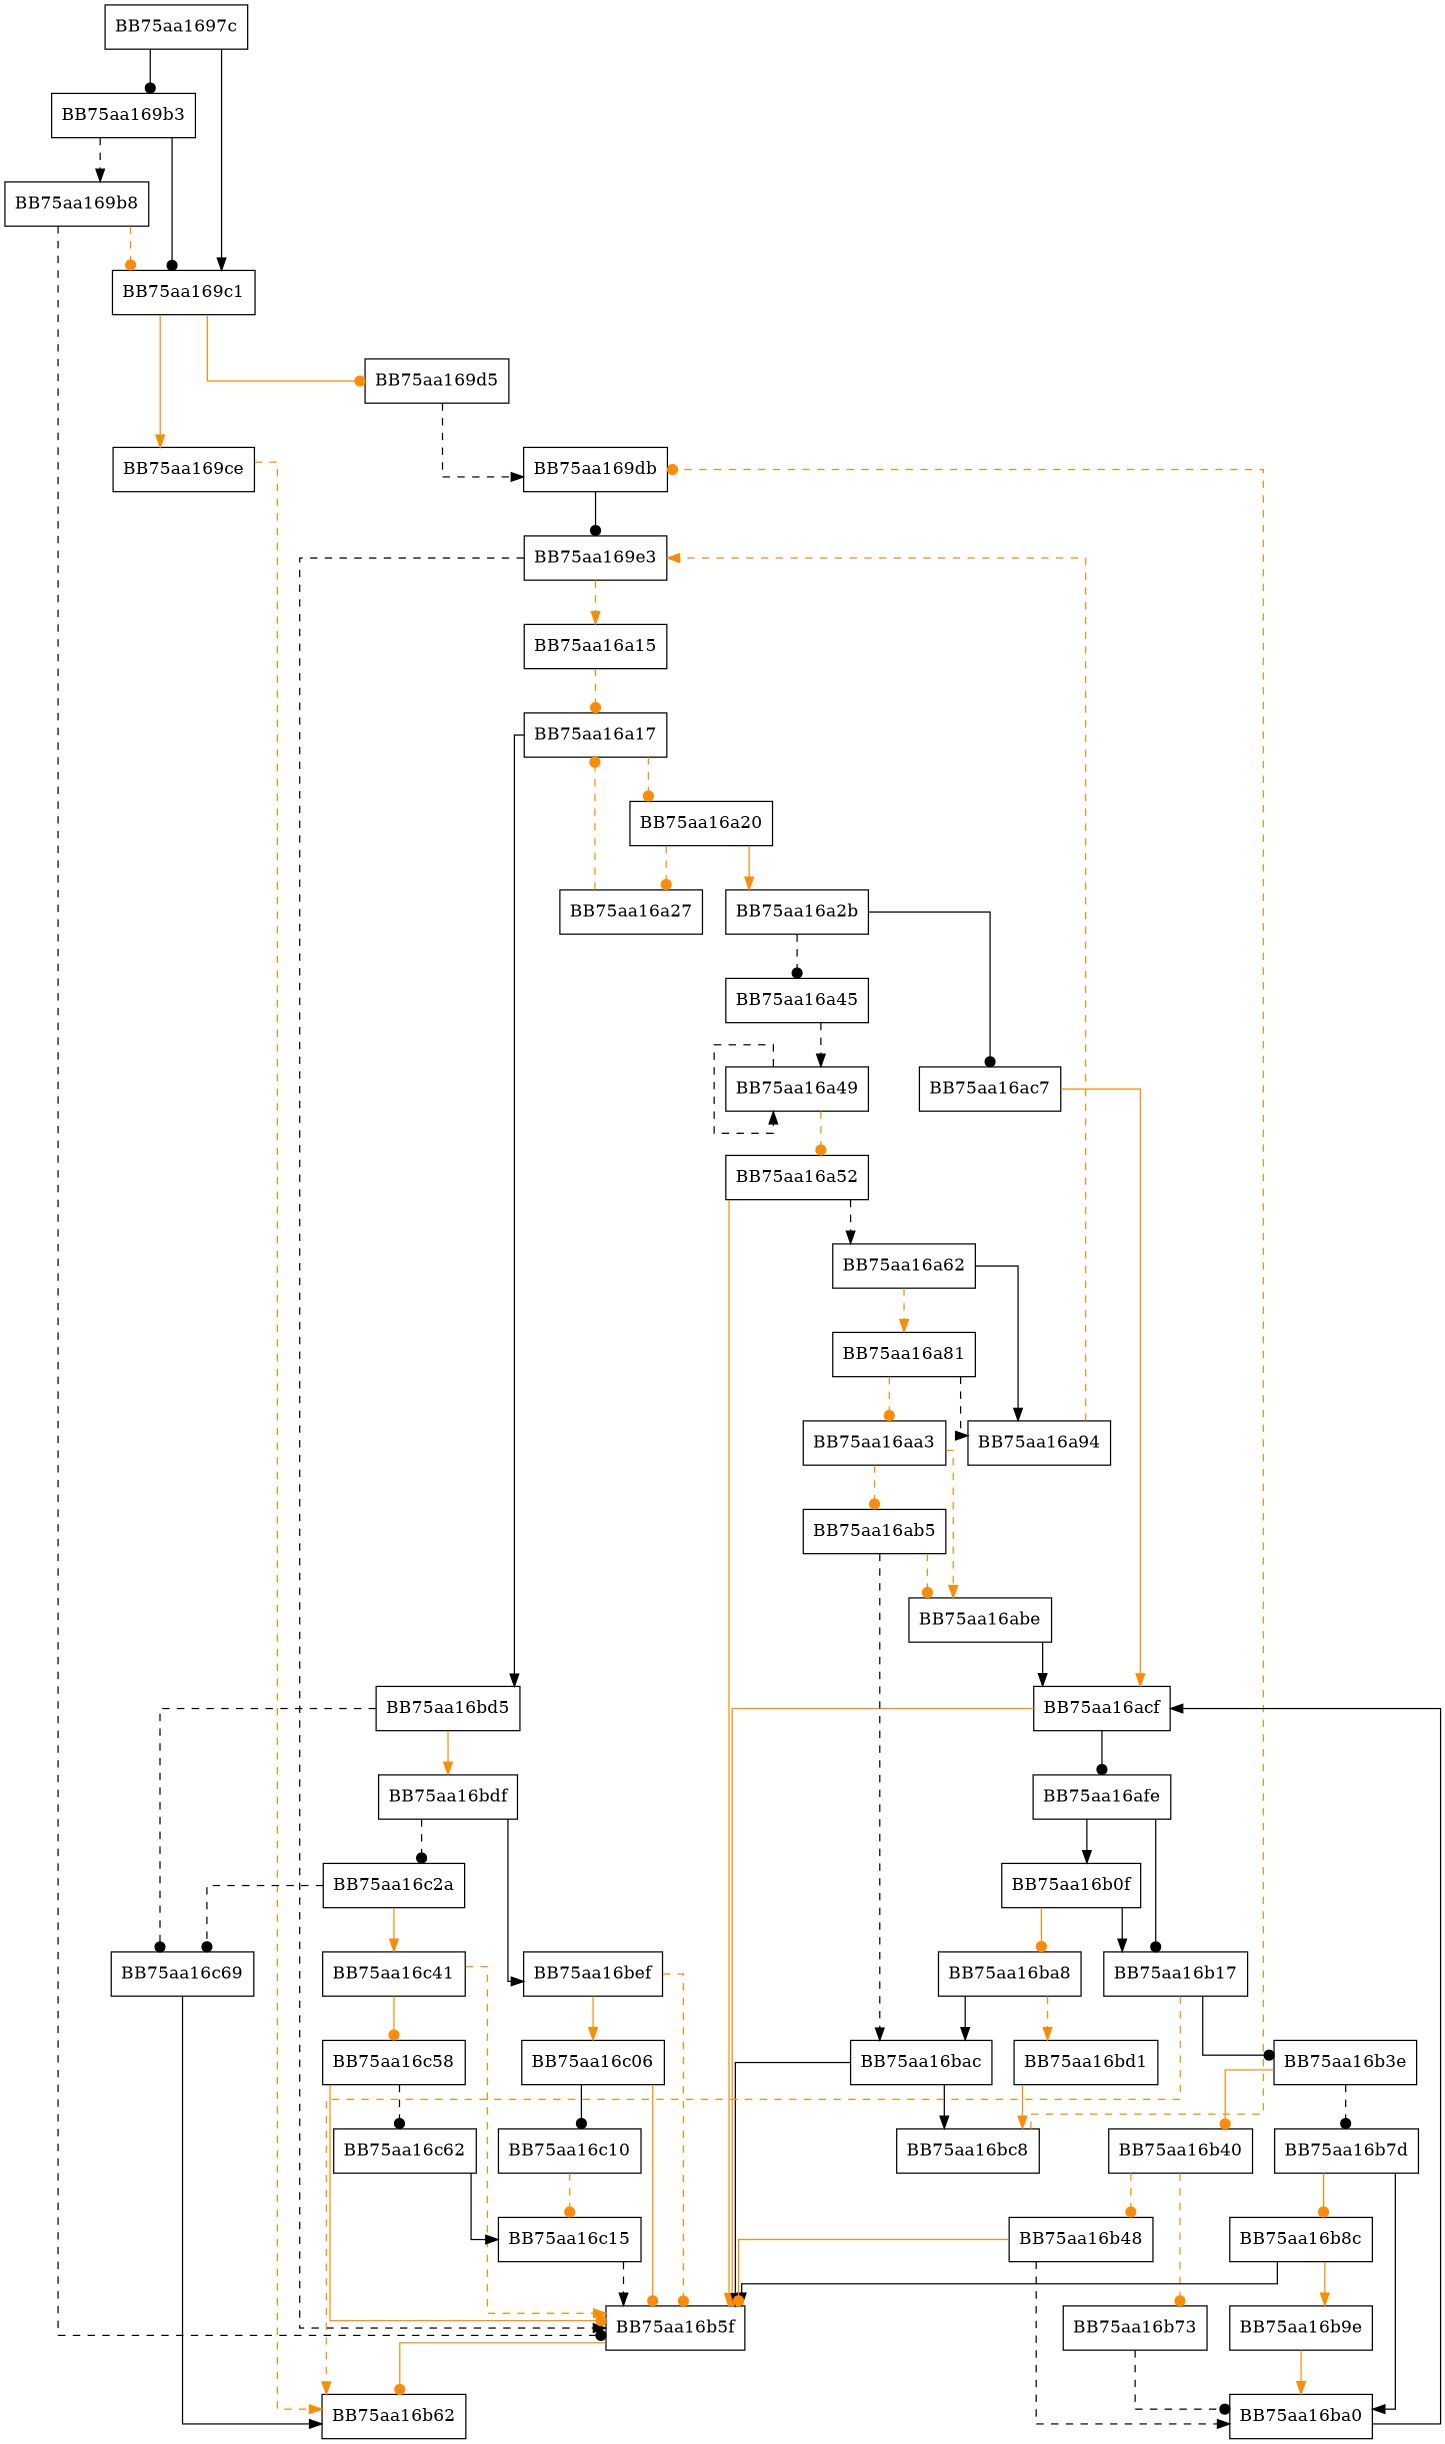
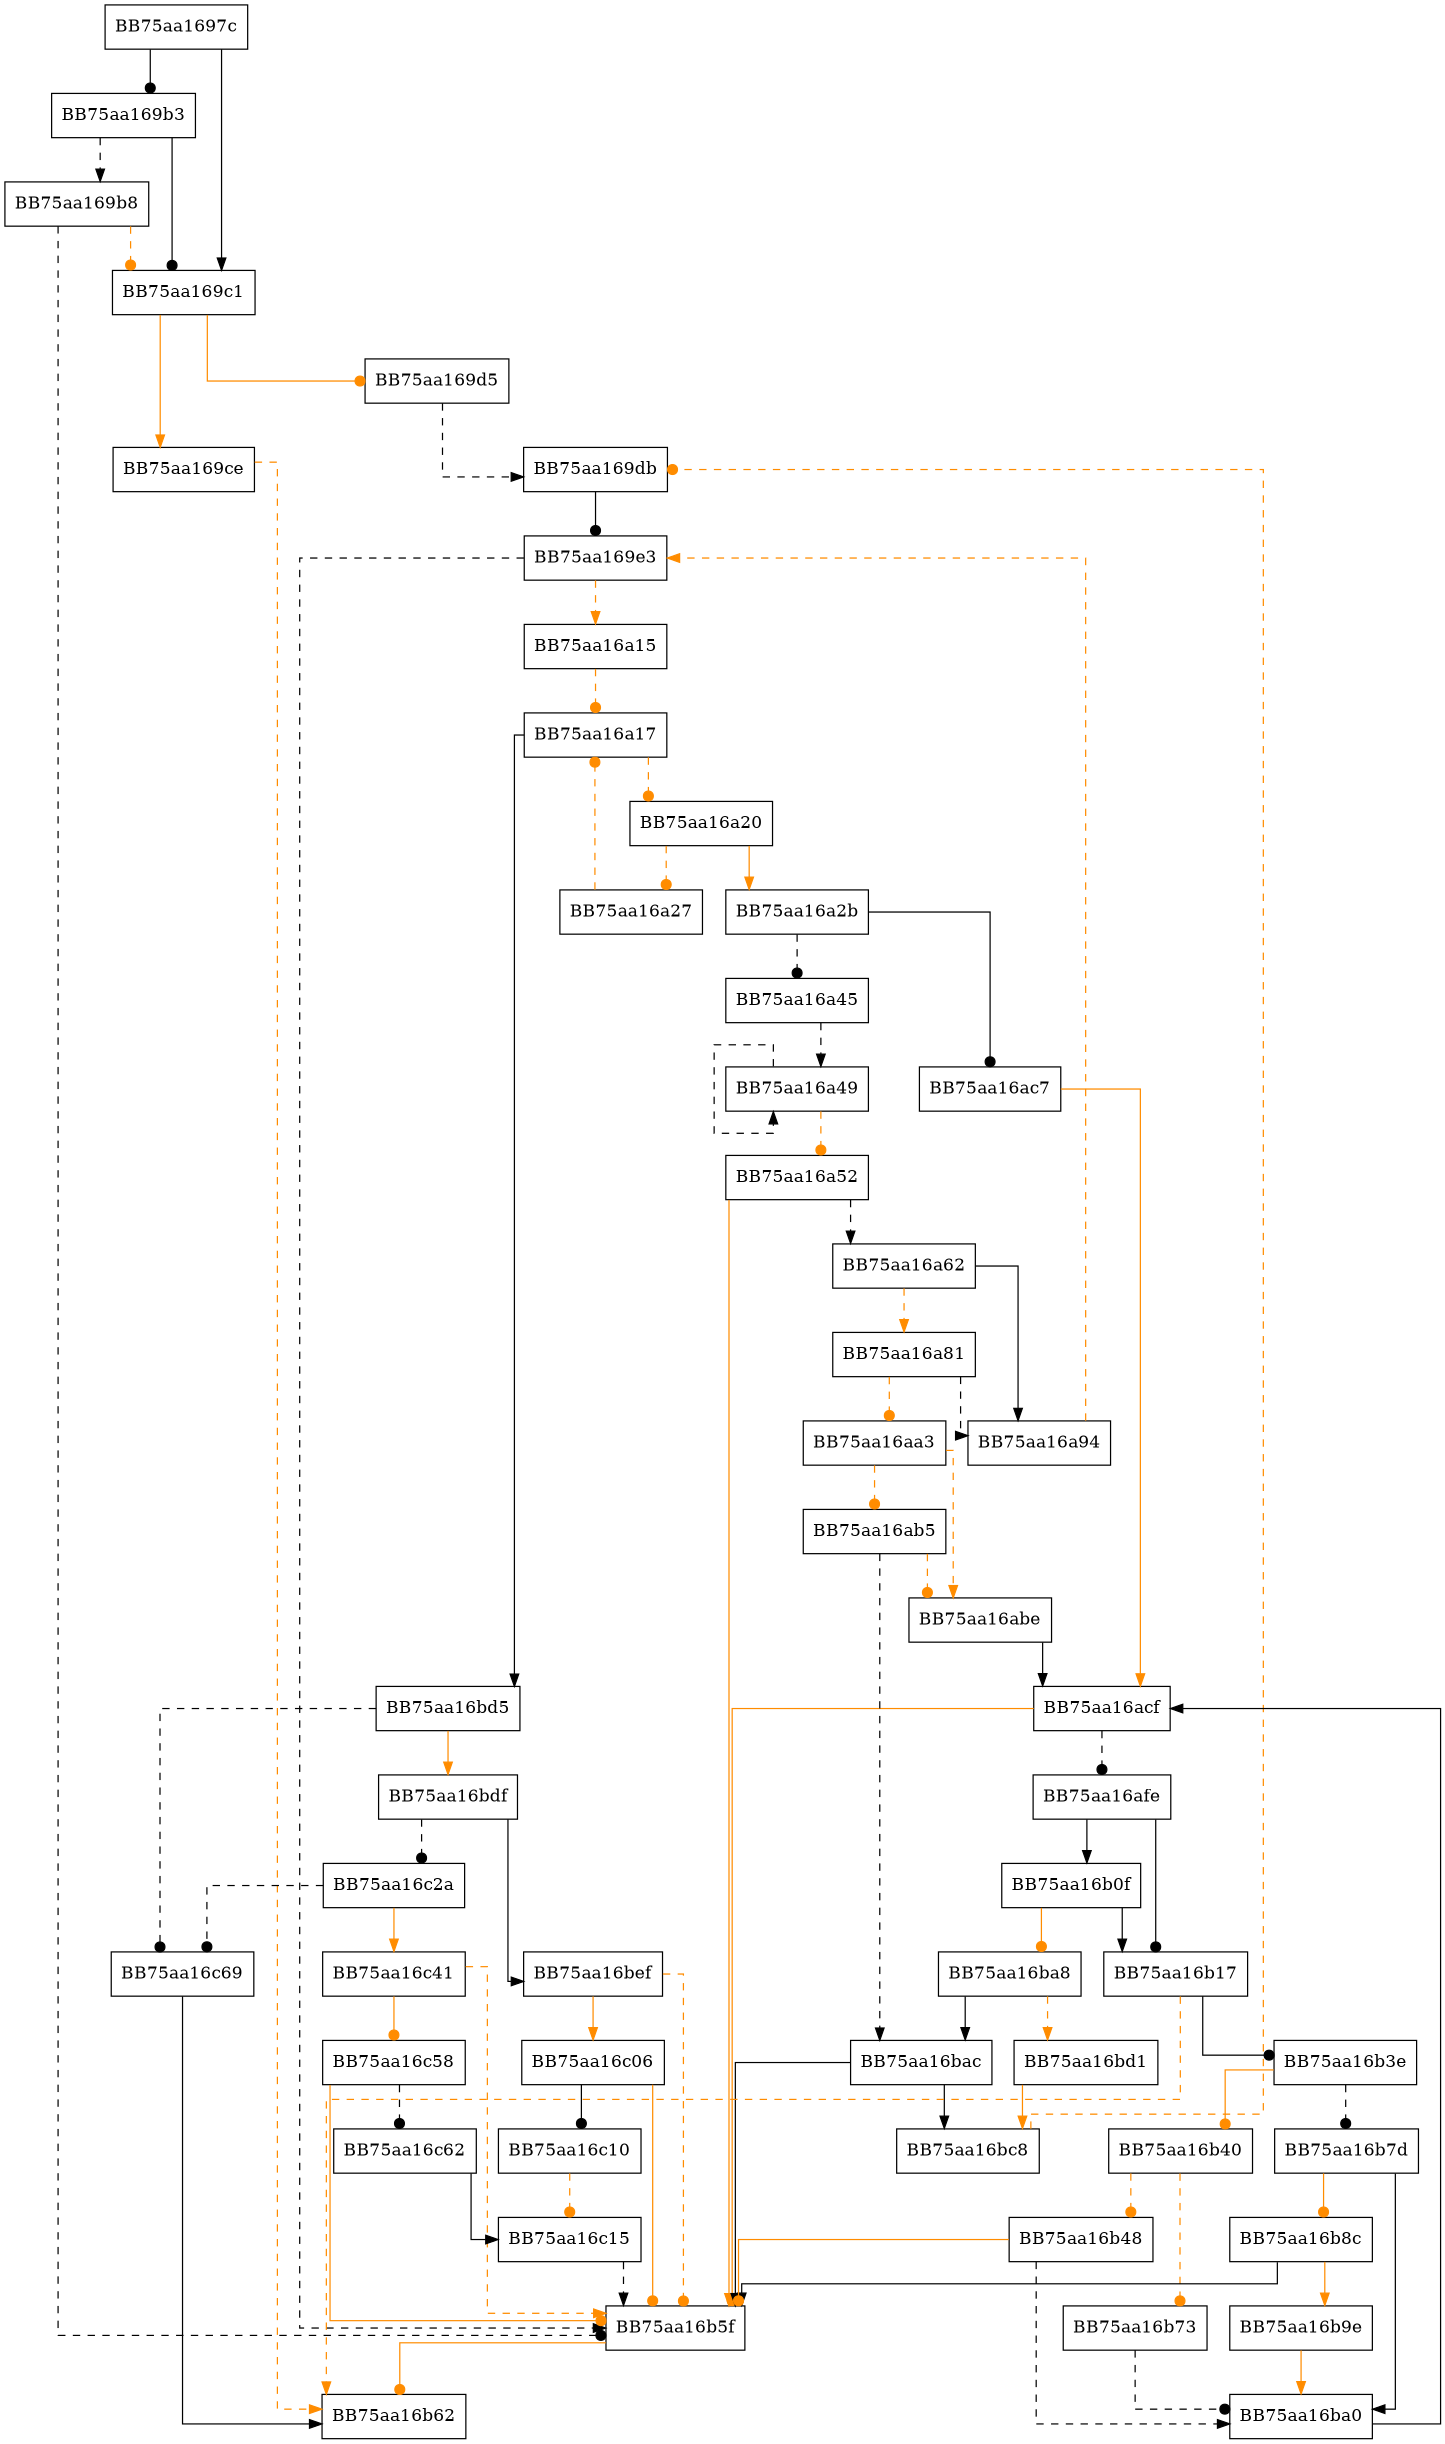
  digraph {
    splines=ortho
    node [shape=box]
    edge [arrowhead=normal color=darkorange style=solid]
    BB75aa1697c
    BB75aa169c1
    BB75aa169b3
    BB75aa169d5
    BB75aa169ce
    BB75aa169b8
    BB75aa169db
    BB75aa16b62
    BB75aa16b5f
    BB75aa169e3
    BB75aa16a15
    BB75aa16a17
    BB75aa16bd5
    BB75aa16a20
    BB75aa16c69
    BB75aa16bdf
    BB75aa16a2b
    BB75aa16a27
    BB75aa16c2a
    BB75aa16bef
    BB75aa16ac7
    BB75aa16a45
    BB75aa16acf
    BB75aa16a49
    BB75aa16afe
    BB75aa16a52
    BB75aa16a62
    BB75aa16a94
    BB75aa16a81
    BB75aa16aa3
    BB75aa16abe
    BB75aa16ab5
    BB75aa16bac
    BB75aa16bc8
    BB75aa16b17
    BB75aa16b0f
    BB75aa16b3e
    BB75aa16ba8
    BB75aa16b7d
    BB75aa16b40
    BB75aa16bd1
    BB75aa16ba0
    BB75aa16b8c
    BB75aa16b73
    BB75aa16b48
    BB75aa16b9e
    BB75aa16c41
    BB75aa16c06
    BB75aa16c58
    BB75aa16c10
    BB75aa16c15
    BB75aa16c62
    BB75aa1697c -> BB75aa169c1 [color=black]
    BB75aa1697c -> BB75aa169b3 [arrowhead=dot color=black]
    BB75aa169c1 -> BB75aa169d5 [arrowhead=dot]
    BB75aa169c1 -> BB75aa169ce
    BB75aa169b3 -> BB75aa169c1 [arrowhead=dot color=black]
    BB75aa169b3 -> BB75aa169b8 [color=black style=dashed]
    BB75aa169d5 -> BB75aa169db [color=black style=dashed]
    BB75aa169ce -> BB75aa16b62 [style=dashed]
    BB75aa169b8 -> BB75aa169c1 [arrowhead=dot style=dashed]
    BB75aa169b8 -> BB75aa16b5f [arrowhead=dot color=black style=dashed]
    BB75aa169db -> BB75aa169e3 [arrowhead=dot color=black]
    BB75aa16b5f -> BB75aa16b62 [arrowhead=dot]
    BB75aa169e3 -> BB75aa16b5f [color=black style=dashed]
    BB75aa169e3 -> BB75aa16a15 [style=dashed]
    BB75aa16a15 -> BB75aa16a17 [arrowhead=dot style=dashed]
    BB75aa16a17 -> BB75aa16bd5 [color=black]
    BB75aa16a17 -> BB75aa16a20 [arrowhead=dot style=dashed]
    BB75aa16bd5 -> BB75aa16c69 [arrowhead=dot color=black style=dashed]
    BB75aa16bd5 -> BB75aa16bdf
    BB75aa16a20 -> BB75aa16a2b
    BB75aa16a20 -> BB75aa16a27 [arrowhead=dot style=dashed]
    BB75aa16c69 -> BB75aa16b62 [color=black]
    BB75aa16bdf -> BB75aa16c2a [arrowhead=dot color=black style=dashed]
    BB75aa16bdf -> BB75aa16bef [color=black]
    BB75aa16a2b -> BB75aa16ac7 [arrowhead=dot color=black]
    BB75aa16a2b -> BB75aa16a45 [arrowhead=dot color=black style=dashed]
    BB75aa16a27 -> BB75aa16a17 [arrowhead=dot style=dashed]
    BB75aa16c2a -> BB75aa16c69 [arrowhead=dot color=black style=dashed]
    BB75aa16c2a -> BB75aa16c41
    BB75aa16bef -> BB75aa16b5f [arrowhead=dot style=dashed]
    BB75aa16bef -> BB75aa16c06
    BB75aa16ac7 -> BB75aa16acf
    BB75aa16a45 -> BB75aa16a49 [color=black style=dashed]
    BB75aa16acf -> BB75aa16b5f [arrowhead=dot]
-   BB75aa16acf -> BB75aa16afe [arrowhead=dot color=black]
+   BB75aa16acf -> BB75aa16afe [arrowhead=dot color=black style=dashed]
    BB75aa16a49 -> BB75aa16a49 [color=black style=dashed]
    BB75aa16a49 -> BB75aa16a52 [arrowhead=dot style=dashed]
    BB75aa16afe -> BB75aa16b17 [arrowhead=dot color=black]
    BB75aa16afe -> BB75aa16b0f [color=black]
    BB75aa16a52 -> BB75aa16b5f
    BB75aa16a52 -> BB75aa16a62 [color=black style=dashed]
    BB75aa16a62 -> BB75aa16a94 [color=black]
    BB75aa16a62 -> BB75aa16a81 [style=dashed]
    BB75aa16a94 -> BB75aa169e3 [style=dashed]
    BB75aa16a81 -> BB75aa16a94 [color=black style=dashed]
    BB75aa16a81 -> BB75aa16aa3 [arrowhead=dot style=dashed]
    BB75aa16aa3 -> BB75aa16abe [style=dashed]
    BB75aa16aa3 -> BB75aa16ab5 [arrowhead=dot style=dashed]
    BB75aa16abe -> BB75aa16acf [color=black]
    BB75aa16ab5 -> BB75aa16abe [arrowhead=dot style=dashed]
    BB75aa16ab5 -> BB75aa16bac [color=black style=dashed]
    BB75aa16bac -> BB75aa16b5f [color=black]
    BB75aa16bac -> BB75aa16bc8 [color=black]
    BB75aa16bc8 -> BB75aa169db [arrowhead=dot style=dashed]
    BB75aa16b17 -> BB75aa16b62 [style=dashed]
    BB75aa16b17 -> BB75aa16b3e [arrowhead=dot color=black]
    BB75aa16b0f -> BB75aa16b17 [color=black]
    BB75aa16b0f -> BB75aa16ba8 [arrowhead=dot]
    BB75aa16b3e -> BB75aa16b7d [arrowhead=dot color=black style=dashed]
    BB75aa16b3e -> BB75aa16b40 [arrowhead=dot]
    BB75aa16ba8 -> BB75aa16bac [color=black]
    BB75aa16ba8 -> BB75aa16bd1 [style=dashed]
    BB75aa16b7d -> BB75aa16ba0 [color=black]
    BB75aa16b7d -> BB75aa16b8c [arrowhead=dot]
    BB75aa16b40 -> BB75aa16b73 [arrowhead=dot style=dashed]
    BB75aa16b40 -> BB75aa16b48 [arrowhead=dot style=dashed]
    BB75aa16bd1 -> BB75aa16bc8
    BB75aa16ba0 -> BB75aa16acf [color=black]
    BB75aa16b8c -> BB75aa16b5f [color=black]
    BB75aa16b8c -> BB75aa16b9e
    BB75aa16b73 -> BB75aa16ba0 [arrowhead=dot color=black style=dashed]
    BB75aa16b48 -> BB75aa16b5f [arrowhead=dot]
    BB75aa16b48 -> BB75aa16ba0 [color=black style=dashed]
    BB75aa16b9e -> BB75aa16ba0
    BB75aa16c41 -> BB75aa16b5f [style=dashed]
    BB75aa16c41 -> BB75aa16c58 [arrowhead=dot]
    BB75aa16c06 -> BB75aa16b5f [arrowhead=dot]
    BB75aa16c06 -> BB75aa16c10 [arrowhead=dot color=black]
    BB75aa16c58 -> BB75aa16b5f [arrowhead=dot]
    BB75aa16c58 -> BB75aa16c62 [arrowhead=dot color=black style=dashed]
    BB75aa16c10 -> BB75aa16c15 [arrowhead=dot style=dashed]
    BB75aa16c15 -> BB75aa16b5f [color=black style=dashed]
    BB75aa16c62 -> BB75aa16c15 [color=black]
  }
